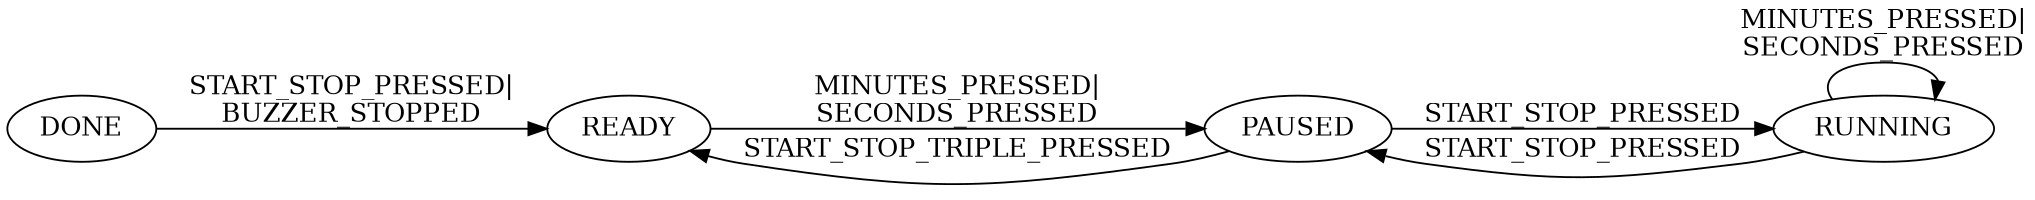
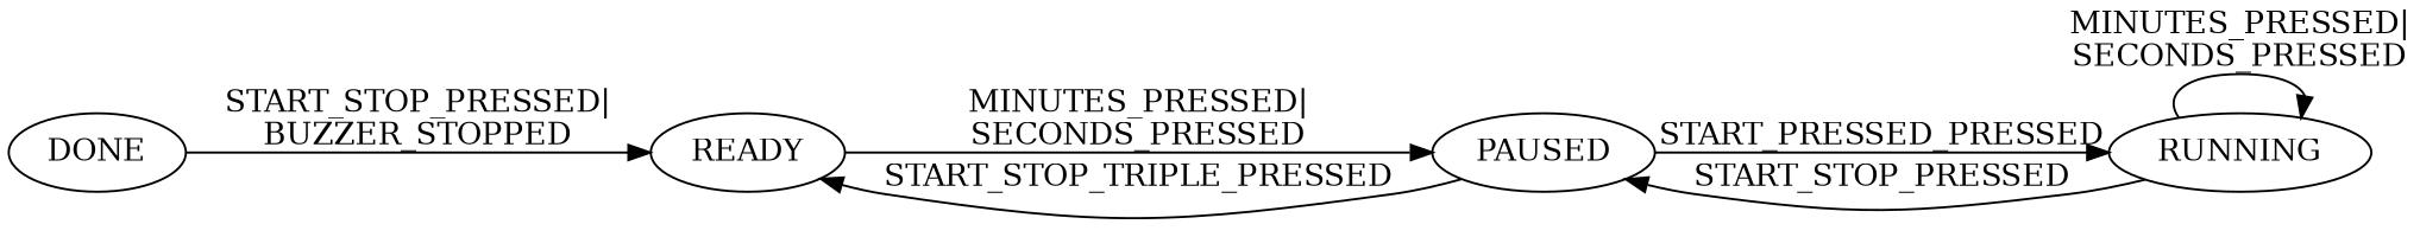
  digraph {
    rankdir=LR
    node [shape=ellipse]
    n1 [label=READY]
    n2 [label=PAUSED]
    n3 [label=RUNNING]
    n4 [label=DONE]
    n1 -> n2 [label="MINUTES_PRESSED|\nSECONDS_PRESSED"]
    n2 -> n1 [label=START_STOP_TRIPLE_PRESSED]
-   n2 -> n3 [label=START_STOP_PRESSED]
+   n2 -> n3 [label=START_PRESSED_PRESSED]
    n3 -> n2 [label=START_STOP_PRESSED]
    n3 -> n3 [label="MINUTES_PRESSED|\nSECONDS_PRESSED"]
    n4 -> n1 [label="START_STOP_PRESSED|\nBUZZER_STOPPED"]
  }
